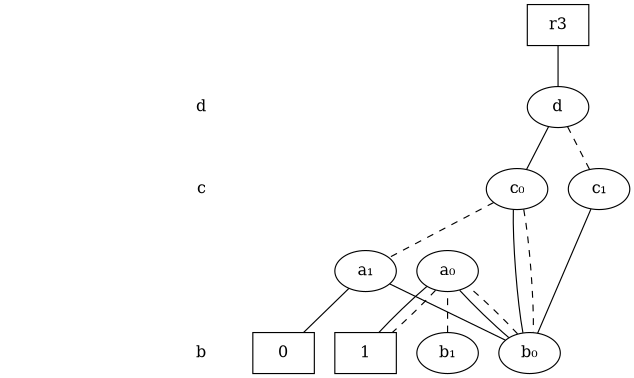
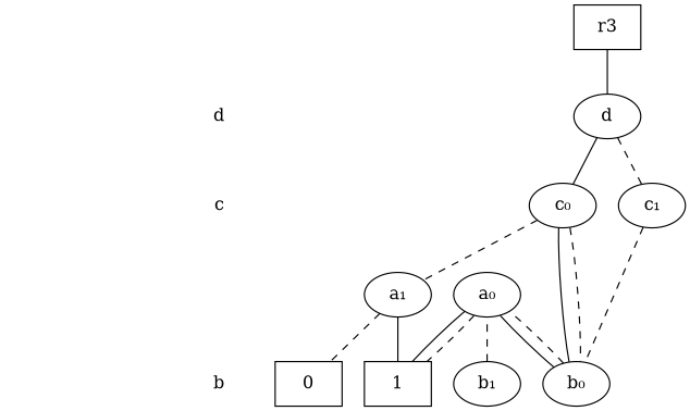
  digraph {
    edge [dir=none style=dashed]
    "CONST NODES" [shape=plaintext style=invis]
    " d " [shape=plaintext]
    " c " [shape=plaintext]
    " b " [shape=plaintext]
    "  r3  " [shape=box]
    d
    "c₀"
    "c₁"
    "b₀"
    "b₁"
    "a₀"
    "a₁"
    n13 [label=0 shape=box]
    n14 [label=1 shape=box]
    subgraph sub_1 {
      "CONST NODES"
      " d "
      " c "
      " b "
    }
    subgraph sub_2 {
      rank=same
      "  r3  "
    }
    subgraph sub_3 {
      rank=same
      " d "
      d
    }
    subgraph sub_4 {
      rank=same
      " c "
      "c₀"
      "c₁"
    }
    subgraph sub_5 {
      rank=same
      " b "
      "b₀"
      "b₁"
    }
    subgraph sub_6 {
      rank=same
      "a₀"
      "a₁"
    }
    subgraph sub_7 {
      rank=same
      "CONST NODES"
      subgraph sub_8 {
        rank=same
        n13
        n14
      }
    }
    " d " -> " c " [style=invis]
    " c " -> " b " [style=invis]
    "  r3  " -> d [style=solid]
    d -> "c₀" [style=""]
    d -> "c₁"
    "c₀" -> "b₀" [style=""]
    "c₀" -> "b₀"
    "c₀" -> "a₁"
-   "c₁" -> "b₀" [style=""]
+   "c₁" -> "b₀"
    "b₀" -> "a₀" [style=""]
    "b₀" -> "a₀"
    "b₁" -> "a₀"
    "a₀" -> n14 [style=""]
    "a₀" -> n14
-   "a₁" -> n13 [style=solid]
-   "a₁" -> "b₀" [style=""]
+   "a₁" -> n13
+   "a₁" -> n14 [style=""]
  }
